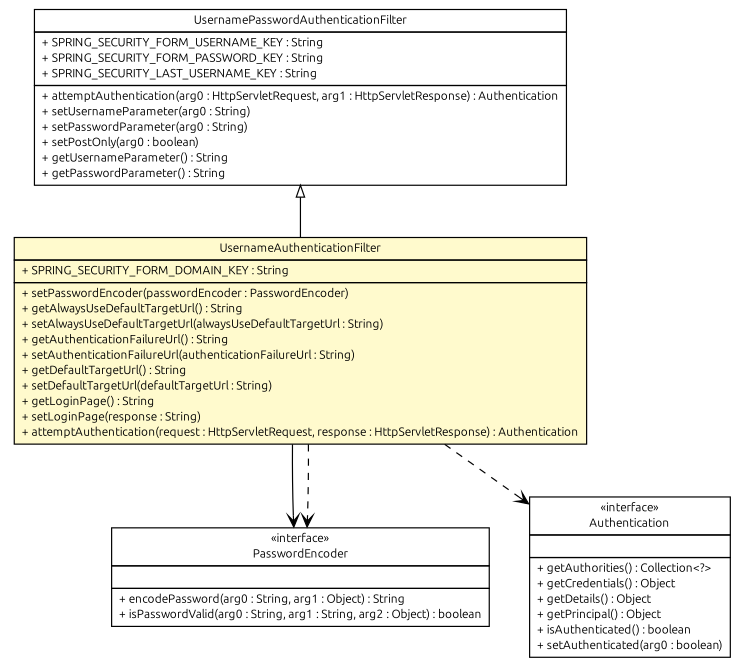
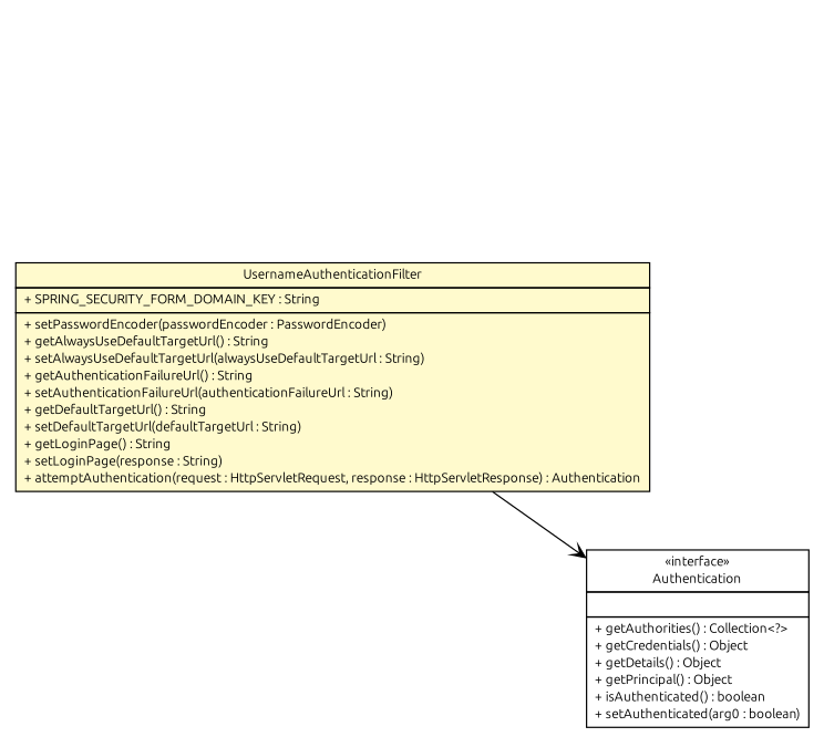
  digraph {
    fontname=Ubuntu
    nodesep=0.25
    rankdir=TB
    ranksep=0.5
    node [fontcolor=black fontname=Ubuntu fontsize=10.0 shape=plaintext]
    edge [arrowhead=open color=black fontcolor=black fontname=Ubuntu fontsize=10.0 headport=p labelfontname=Helvetica labelfontsize=10 tailport=p]
    n1 [label=<<table title="com.inn.headstartdemo.security.web.authentication.UsernameAuthenticationFilter" border="0" cellborder="1" cellspacing="0" cellpadding="2" port="p" bgcolor="lemonChiffon" href="./UsernameAuthenticationFilter.html"> 		<tr><td><table border="0" cellspacing="0" cellpadding="1"> <tr><td align="center" balign="center"> UsernameAuthenticationFilter </td></tr> 		</table></td></tr> 		<tr><td><table border="0" cellspacing="0" cellpadding="1"> <tr><td align="left" balign="left"> + SPRING_SECURITY_FORM_DOMAIN_KEY : String </td></tr> 		</table></td></tr> 		<tr><td><table border="0" cellspacing="0" cellpadding="1"> <tr><td align="left" balign="left"> + setPasswordEncoder(passwordEncoder : PasswordEncoder) </td></tr> <tr><td align="left" balign="left"> + getAlwaysUseDefaultTargetUrl() : String </td></tr> <tr><td align="left" balign="left"> + setAlwaysUseDefaultTargetUrl(alwaysUseDefaultTargetUrl : String) </td></tr> <tr><td align="left" balign="left"> + getAuthenticationFailureUrl() : String </td></tr> <tr><td align="left" balign="left"> + setAuthenticationFailureUrl(authenticationFailureUrl : String) </td></tr> <tr><td align="left" balign="left"> + getDefaultTargetUrl() : String </td></tr> <tr><td align="left" balign="left"> + setDefaultTargetUrl(defaultTargetUrl : String) </td></tr> <tr><td align="left" balign="left"> + getLoginPage() : String </td></tr> <tr><td align="left" balign="left"> + setLoginPage(response : String) </td></tr> <tr><td align="left" balign="left"> + attemptAuthentication(request : HttpServletRequest, response : HttpServletResponse) : Authentication </td></tr> 		</table></td></tr> 		</table>>]
-   n2 [label=<<table title="org.springframework.security.authentication.encoding.PasswordEncoder" border="0" cellborder="1" cellspacing="0" cellpadding="2" port="p" href="http://java.sun.com/j2se/1.4.2/docs/api/org/springframework/security/authentication/encoding/PasswordEncoder.html"> 		<tr><td><table border="0" cellspacing="0" cellpadding="1"> <tr><td align="center" balign="center"> &#171;interface&#187; </td></tr> <tr><td align="center" balign="center"> PasswordEncoder </td></tr> 		</table></td></tr> 		<tr><td><table border="0" cellspacing="0" cellpadding="1"> <tr><td align="left" balign="left">  </td></tr> 		</table></td></tr> 		<tr><td><table border="0" cellspacing="0" cellpadding="1"> <tr><td align="left" balign="left"> + encodePassword(arg0 : String, arg1 : Object) : String </td></tr> <tr><td align="left" balign="left"> + isPasswordValid(arg0 : String, arg1 : String, arg2 : Object) : boolean </td></tr> 		</table></td></tr> 		</table>>]
    n3 [label=<<table title="org.springframework.security.core.Authentication" border="0" cellborder="1" cellspacing="0" cellpadding="2" port="p" href="http://java.sun.com/j2se/1.4.2/docs/api/org/springframework/security/core/Authentication.html"> 		<tr><td><table border="0" cellspacing="0" cellpadding="1"> <tr><td align="center" balign="center"> &#171;interface&#187; </td></tr> <tr><td align="center" balign="center"> Authentication </td></tr> 		</table></td></tr> 		<tr><td><table border="0" cellspacing="0" cellpadding="1"> <tr><td align="left" balign="left">  </td></tr> 		</table></td></tr> 		<tr><td><table border="0" cellspacing="0" cellpadding="1"> <tr><td align="left" balign="left"> + getAuthorities() : Collection&lt;?&gt; </td></tr> <tr><td align="left" balign="left"> + getCredentials() : Object </td></tr> <tr><td align="left" balign="left"> + getDetails() : Object </td></tr> <tr><td align="left" balign="left"> + getPrincipal() : Object </td></tr> <tr><td align="left" balign="left"> + isAuthenticated() : boolean </td></tr> <tr><td align="left" balign="left"> + setAuthenticated(arg0 : boolean) </td></tr> 		</table></td></tr> 		</table>>]
-   n4 [label=<<table title="org.springframework.security.web.authentication.UsernamePasswordAuthenticationFilter" border="0" cellborder="1" cellspacing="0" cellpadding="2" port="p" href="http://java.sun.com/j2se/1.4.2/docs/api/org/springframework/security/web/authentication/UsernamePasswordAuthenticationFilter.html"> 		<tr><td><table border="0" cellspacing="0" cellpadding="1"> <tr><td align="center" balign="center"> UsernamePasswordAuthenticationFilter </td></tr> 		</table></td></tr> 		<tr><td><table border="0" cellspacing="0" cellpadding="1"> <tr><td align="left" balign="left"> + SPRING_SECURITY_FORM_USERNAME_KEY : String </td></tr> <tr><td align="left" balign="left"> + SPRING_SECURITY_FORM_PASSWORD_KEY : String </td></tr> <tr><td align="left" balign="left"> + SPRING_SECURITY_LAST_USERNAME_KEY : String </td></tr> 		</table></td></tr> 		<tr><td><table border="0" cellspacing="0" cellpadding="1"> <tr><td align="left" balign="left"> + attemptAuthentication(arg0 : HttpServletRequest, arg1 : HttpServletResponse) : Authentication </td></tr> <tr><td align="left" balign="left"> + setUsernameParameter(arg0 : String) </td></tr> <tr><td align="left" balign="left"> + setPasswordParameter(arg0 : String) </td></tr> <tr><td align="left" balign="left"> + setPostOnly(arg0 : boolean) </td></tr> <tr><td align="left" balign="left"> + getUsernameParameter() : String </td></tr> <tr><td align="left" balign="left"> + getPasswordParameter() : String </td></tr> 		</table></td></tr> 		</table>>]
-   n1 -> n2
-   n1 -> n2 [style=dashed]
-   n1 -> n3 [style=dashed]
-   n4 -> n1 [arrowtail=empty dir=back fontsize=10 arrowhead="" color="" fontcolor=""]
+   n1 -> n3 [style=solid]
  }
